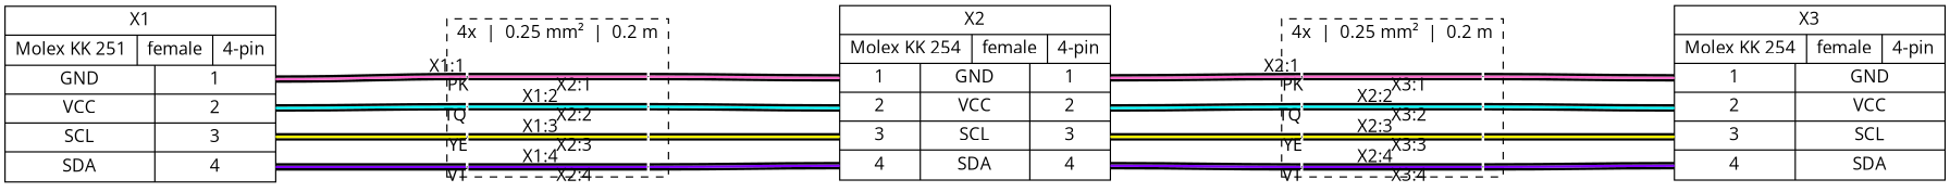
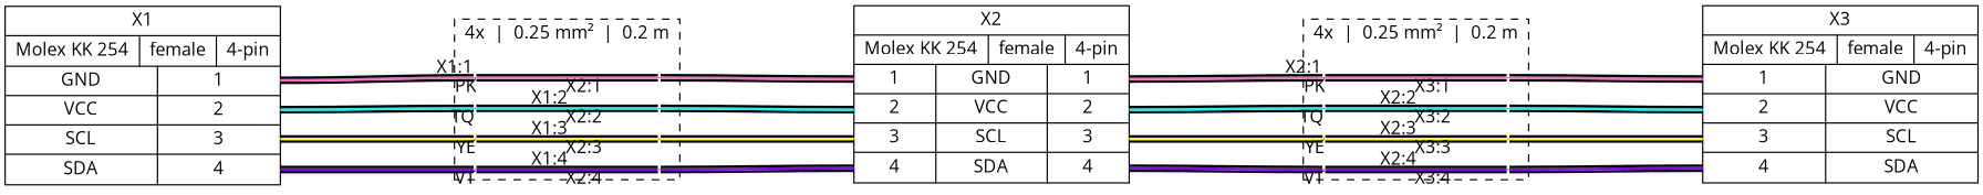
  graph {
    fontname="Open Sans"
    nodesep=0.33
    rankdir=LR
    ranksep=2
    node [fillcolor=white fixedsize=true fontname="Open Sans" shape=point style=filled]
    edge [color="#000000:#ff66cc:#000000" fontname="Open Sans" labelangle=60 labeldist=0 style=bold]
    W1_w1l [height=0 width=0]
    W1_w1r [height=0 width=0]
    W1_w2l [height=0 width=0]
    W1_w2r [height=0 width=0]
    W1_w3l [height=0 width=0]
    W1_w3r [height=0 width=0]
    W1_w4l [height=0 width=0]
    W1_w4r [height=0 width=0]
    W2_w1l [height=0 width=0]
    W2_w1r [height=0 width=0]
    W2_w2l [height=0 width=0]
    W2_w2r [height=0 width=0]
    W2_w3l [height=0 width=0]
    W2_w3r [height=0 width=0]
    W2_w4l [height=0 width=0]
    W2_w4r [height=0 width=0]
-   n17 [label="X1|{Molex KK 251|female|4-pin}|{{GND|VCC|SCL|SDA}|{<p1r>1|<p2r>2|<p3r>3|<p4r>4}}" shape=record fixedsize=""]
+   n17 [label="X1|{Molex KK 254|female|4-pin}|{{GND|VCC|SCL|SDA}|{<p1r>1|<p2r>2|<p3r>3|<p4r>4}}" shape=record fixedsize=""]
    n18 [label="X2|{Molex KK 254|female|4-pin}|{{<p1l>1|<p2l>2|<p3l>3|<p4l>4}|{GND|VCC|SCL|SDA}|{<p1r>1|<p2r>2|<p3r>3|<p4r>4}}" shape=record fixedsize=""]
    n19 [label="X3|{Molex KK 254|female|4-pin}|{{<p1l>1|<p2l>2|<p3l>3|<p4l>4}|{GND|VCC|SCL|SDA}}" shape=record fixedsize=""]
    subgraph cluster_1 {
      fillcolor=white
      label="4x  |  0.25 mm²  |  0.2 m\n "
      style="filled, dashed"
      W1_w1l
      W1_w1r
      W1_w2l
      W1_w2r
      W1_w3l
      W1_w3r
      W1_w4l
      W1_w4r
    }
    subgraph cluster_2 {
      fillcolor=white
      label="4x  |  0.25 mm²  |  0.2 m\n "
      style="filled, dashed"
      W2_w1l
      W2_w1r
      W2_w2l
      W2_w2r
      W2_w3l
      W2_w3r
      W2_w4l
      W2_w4r
    }
    W1_w1l -- W1_w1r [taillabel="                                   PK"]
    W1_w1r -- n18 [headport=p1l taillabel="X2:1            " tailport=e]
    W1_w2l -- W1_w2r [color="#000000:#00ffff:#000000" taillabel="                                   TQ"]
    W1_w2r -- n18 [color="#000000:#00ffff:#000000" headport=p2l taillabel="X2:2            " tailport=e]
    W1_w3l -- W1_w3r [color="#000000:#ffff00:#000000" taillabel="                                   YE"]
    W1_w3r -- n18 [color="#000000:#ffff00:#000000" headport=p3l taillabel="X2:3            " tailport=e]
    W1_w4l -- W1_w4r [color="#000000:#8000ff:#000000" taillabel="                                   VT"]
    W1_w4r -- n18 [color="#000000:#8000ff:#000000" headport=p4l taillabel="X2:4            " tailport=e]
    W2_w1l -- W2_w1r [taillabel="                                   PK"]
    W2_w1r -- n19 [headport=p1l taillabel="X3:1            " tailport=e]
    W2_w2l -- W2_w2r [color="#000000:#00ffff:#000000" taillabel="                                   TQ"]
    W2_w2r -- n19 [color="#000000:#00ffff:#000000" headport=p2l taillabel="X3:2            " tailport=e]
    W2_w3l -- W2_w3r [color="#000000:#ffff00:#000000" taillabel="                                   YE"]
    W2_w3r -- n19 [color="#000000:#ffff00:#000000" headport=p3l taillabel="X3:3            " tailport=e]
    W2_w4l -- W2_w4r [color="#000000:#8000ff:#000000" taillabel="                                   VT"]
    W2_w4r -- n19 [color="#000000:#8000ff:#000000" headport=p4l taillabel="X3:4            " tailport=e]
    n17 -- W1_w1l [headlabel="            X1:1" headport=w labelangle=-60 tailport=p1r]
    n17 -- W1_w2l [color="#000000:#00ffff:#000000" headlabel="            X1:2" headport=w labelangle=-60 tailport=p2r]
    n17 -- W1_w3l [color="#000000:#ffff00:#000000" headlabel="            X1:3" headport=w labelangle=-60 tailport=p3r]
    n17 -- W1_w4l [color="#000000:#8000ff:#000000" headlabel="            X1:4" headport=w labelangle=-60 tailport=p4r]
    n18 -- W2_w1l [headlabel="            X2:1" headport=w labelangle=-60 tailport=p1r]
    n18 -- W2_w2l [color="#000000:#00ffff:#000000" headlabel="            X2:2" headport=w labelangle=-60 tailport=p2r]
    n18 -- W2_w3l [color="#000000:#ffff00:#000000" headlabel="            X2:3" headport=w labelangle=-60 tailport=p3r]
    n18 -- W2_w4l [color="#000000:#8000ff:#000000" headlabel="            X2:4" headport=w labelangle=-60 tailport=p4r]
  }
